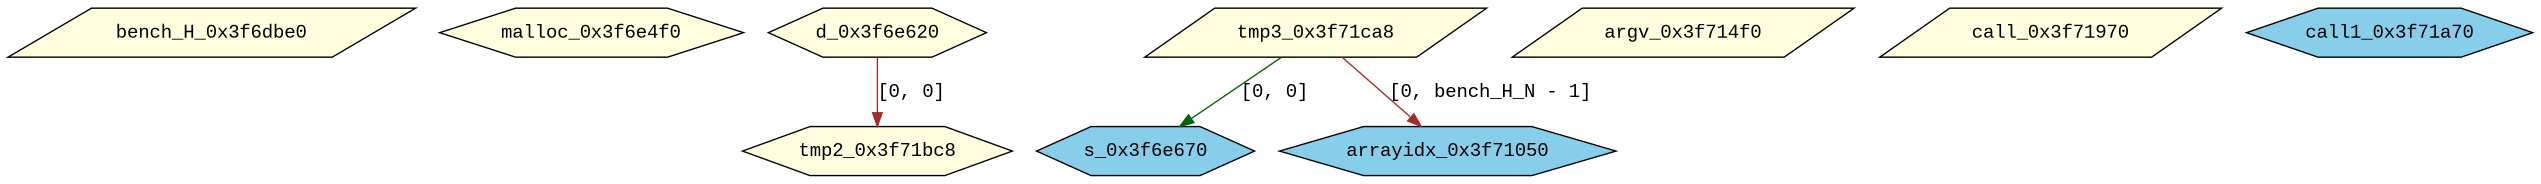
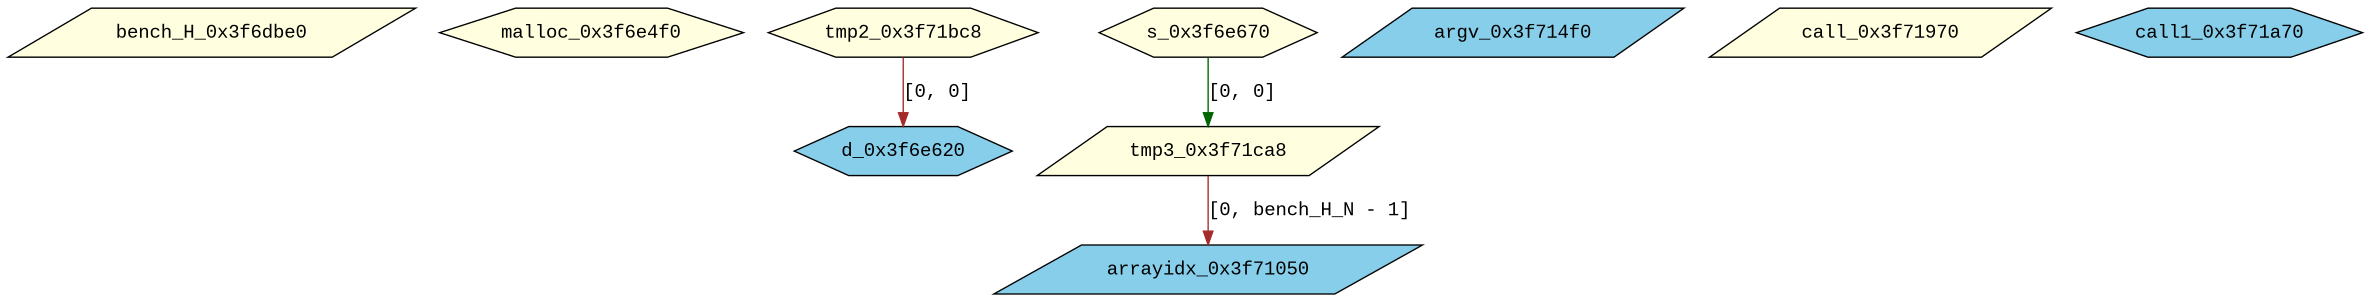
  digraph {
    fontname="Liberation Mono"
    node [fillcolor=lightyellow fontname="Liberation Mono" shape=parallelogram style=filled]
    edge [color=brown fontname="Liberation Mono"]
    bench_H_0x3f6dbe0
    malloc_0x3f6e4f0 [shape=hexagon]
-   d_0x3f6e620 [shape=hexagon]
+   d_0x3f6e620 [fillcolor=skyblue shape=hexagon]
    tmp2_0x3f71bc8 [shape=hexagon]
    tmp3_0x3f71ca8
-   s_0x3f6e670 [fillcolor=skyblue shape=hexagon]
-   arrayidx_0x3f71050 [fillcolor=skyblue shape=hexagon]
-   argv_0x3f714f0
+   s_0x3f6e670 [shape=hexagon]
+   arrayidx_0x3f71050 [fillcolor=skyblue]
+   argv_0x3f714f0 [fillcolor=skyblue]
    call_0x3f71970
    call1_0x3f71a70 [fillcolor=skyblue shape=hexagon]
-   d_0x3f6e620 -> tmp2_0x3f71bc8 [label="[0, 0]"]
-   tmp3_0x3f71ca8 -> s_0x3f6e670 [color=darkgreen label="[0, 0]"]
+   tmp2_0x3f71bc8 -> d_0x3f6e620 [label="[0, 0]"]
+   s_0x3f6e670 -> tmp3_0x3f71ca8 [color=darkgreen label="[0, 0]"]
    tmp3_0x3f71ca8 -> arrayidx_0x3f71050 [label="[0, bench_H_N - 1]"]
  }
